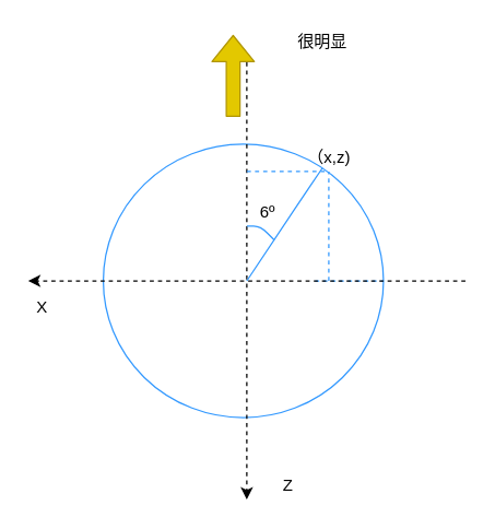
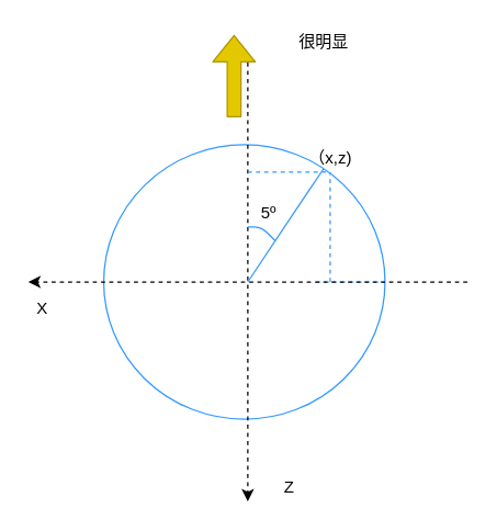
  <mxCell id="0" />
  <mxCell id="1" parent="0" />
  <mxCell id="2" value="" style="ellipse;whiteSpace=wrap;html=1;aspect=fixed;strokeColor=#3399FF;" parent="1" vertex="1"><mxGeometry x="75" y="105" width="205" height="200" as="geometry" /></mxCell>
  <mxCell id="3" value="（x,z)&lt;br&gt;" style="text;html=1;align=center;verticalAlign=middle;resizable=0;points=[];autosize=1;" parent="2" vertex="1"><mxGeometry x="140" width="50" height="20" as="geometry" /></mxCell>
  <mxCell id="4" value="" style="endArrow=none;dashed=1;html=1;strokeColor=#3399FF;" parent="2" target="2" edge="1"><mxGeometry width="50" height="50" relative="1" as="geometry"><mxPoint x="155" y="100" as="sourcePoint" /><mxPoint x="180" y="40" as="targetPoint" /></mxGeometry></mxCell>
- <mxCell id="5" value="6º" style="text;html=1;align=center;verticalAlign=middle;resizable=0;points=[];autosize=1;" parent="2" vertex="1"><mxGeometry x="105" y="40" width="30" height="20" as="geometry" /></mxCell>
+ <mxCell id="5" value="5º" style="text;html=1;align=center;verticalAlign=middle;resizable=0;points=[];autosize=1;" parent="2" vertex="1"><mxGeometry x="105" y="40" width="30" height="20" as="geometry" /></mxCell>
  <mxCell id="6" value="" style="endArrow=classic;html=1;dashed=1;" parent="1" edge="1"><mxGeometry width="50" height="50" relative="1" as="geometry"><mxPoint x="340" y="205" as="sourcePoint" /><mxPoint x="20" y="205" as="targetPoint" /></mxGeometry></mxCell>
  <mxCell id="7" value="" style="endArrow=classic;html=1;dashed=1;" parent="1" edge="1"><mxGeometry width="50" height="50" relative="1" as="geometry"><mxPoint x="180" y="45" as="sourcePoint" /><mxPoint x="180" y="365" as="targetPoint" /></mxGeometry></mxCell>
  <mxCell id="8" value="Z" style="text;html=1;align=center;verticalAlign=middle;resizable=0;points=[];autosize=1;" parent="1" vertex="1"><mxGeometry x="200" y="345" width="20" height="20" as="geometry" /></mxCell>
  <mxCell id="9" value="X" style="text;html=1;align=center;verticalAlign=middle;resizable=0;points=[];autosize=1;" parent="1" vertex="1"><mxGeometry x="20" y="215" width="20" height="20" as="geometry" /></mxCell>
  <mxCell id="10" value="" style="shape=flexArrow;endArrow=classic;html=1;fillColor=#e3c800;strokeColor=#B09500;" parent="1" edge="1"><mxGeometry width="50" height="50" relative="1" as="geometry"><mxPoint x="170" y="85" as="sourcePoint" /><mxPoint x="170" y="25" as="targetPoint" /></mxGeometry></mxCell>
  <mxCell id="11" value="很明显&lt;br&gt;" style="text;html=1;align=center;verticalAlign=middle;resizable=0;points=[];autosize=1;" parent="1" vertex="1"><mxGeometry x="190" y="20" width="90" height="20" as="geometry" /></mxCell>
  <mxCell id="12" value="" style="endArrow=none;html=1;strokeColor=#3399FF;" parent="1" target="2" edge="1"><mxGeometry width="50" height="50" relative="1" as="geometry"><mxPoint x="180" y="205" as="sourcePoint" /><mxPoint x="260" y="205" as="targetPoint" /><Array as="points"><mxPoint x="220" y="145" /></Array></mxGeometry></mxCell>
  <mxCell id="13" value="" style="endArrow=none;html=1;strokeColor=#3399FF;" parent="1" edge="1"><mxGeometry width="50" height="50" relative="1" as="geometry"><mxPoint x="180" y="165" as="sourcePoint" /><mxPoint x="200" y="175" as="targetPoint" /><Array as="points"><mxPoint x="190" y="165" /></Array></mxGeometry></mxCell>
  <mxCell id="14" value="" style="endArrow=none;dashed=1;html=1;strokeColor=#3399FF;entryX=0.5;entryY=1;entryDx=0;entryDy=0;entryPerimeter=0;" parent="1" target="3" edge="1"><mxGeometry width="50" height="50" relative="1" as="geometry"><mxPoint x="180" y="125" as="sourcePoint" /><mxPoint x="210" y="85" as="targetPoint" /></mxGeometry></mxCell>
  <mxCell id="15" value="" style="endArrow=none;dashed=1;html=1;strokeColor=#3399FF;" parent="1" edge="1"><mxGeometry width="50" height="50" relative="1" as="geometry"><mxPoint x="240" y="205" as="sourcePoint" /><mxPoint x="240" y="125" as="targetPoint" /></mxGeometry></mxCell>
